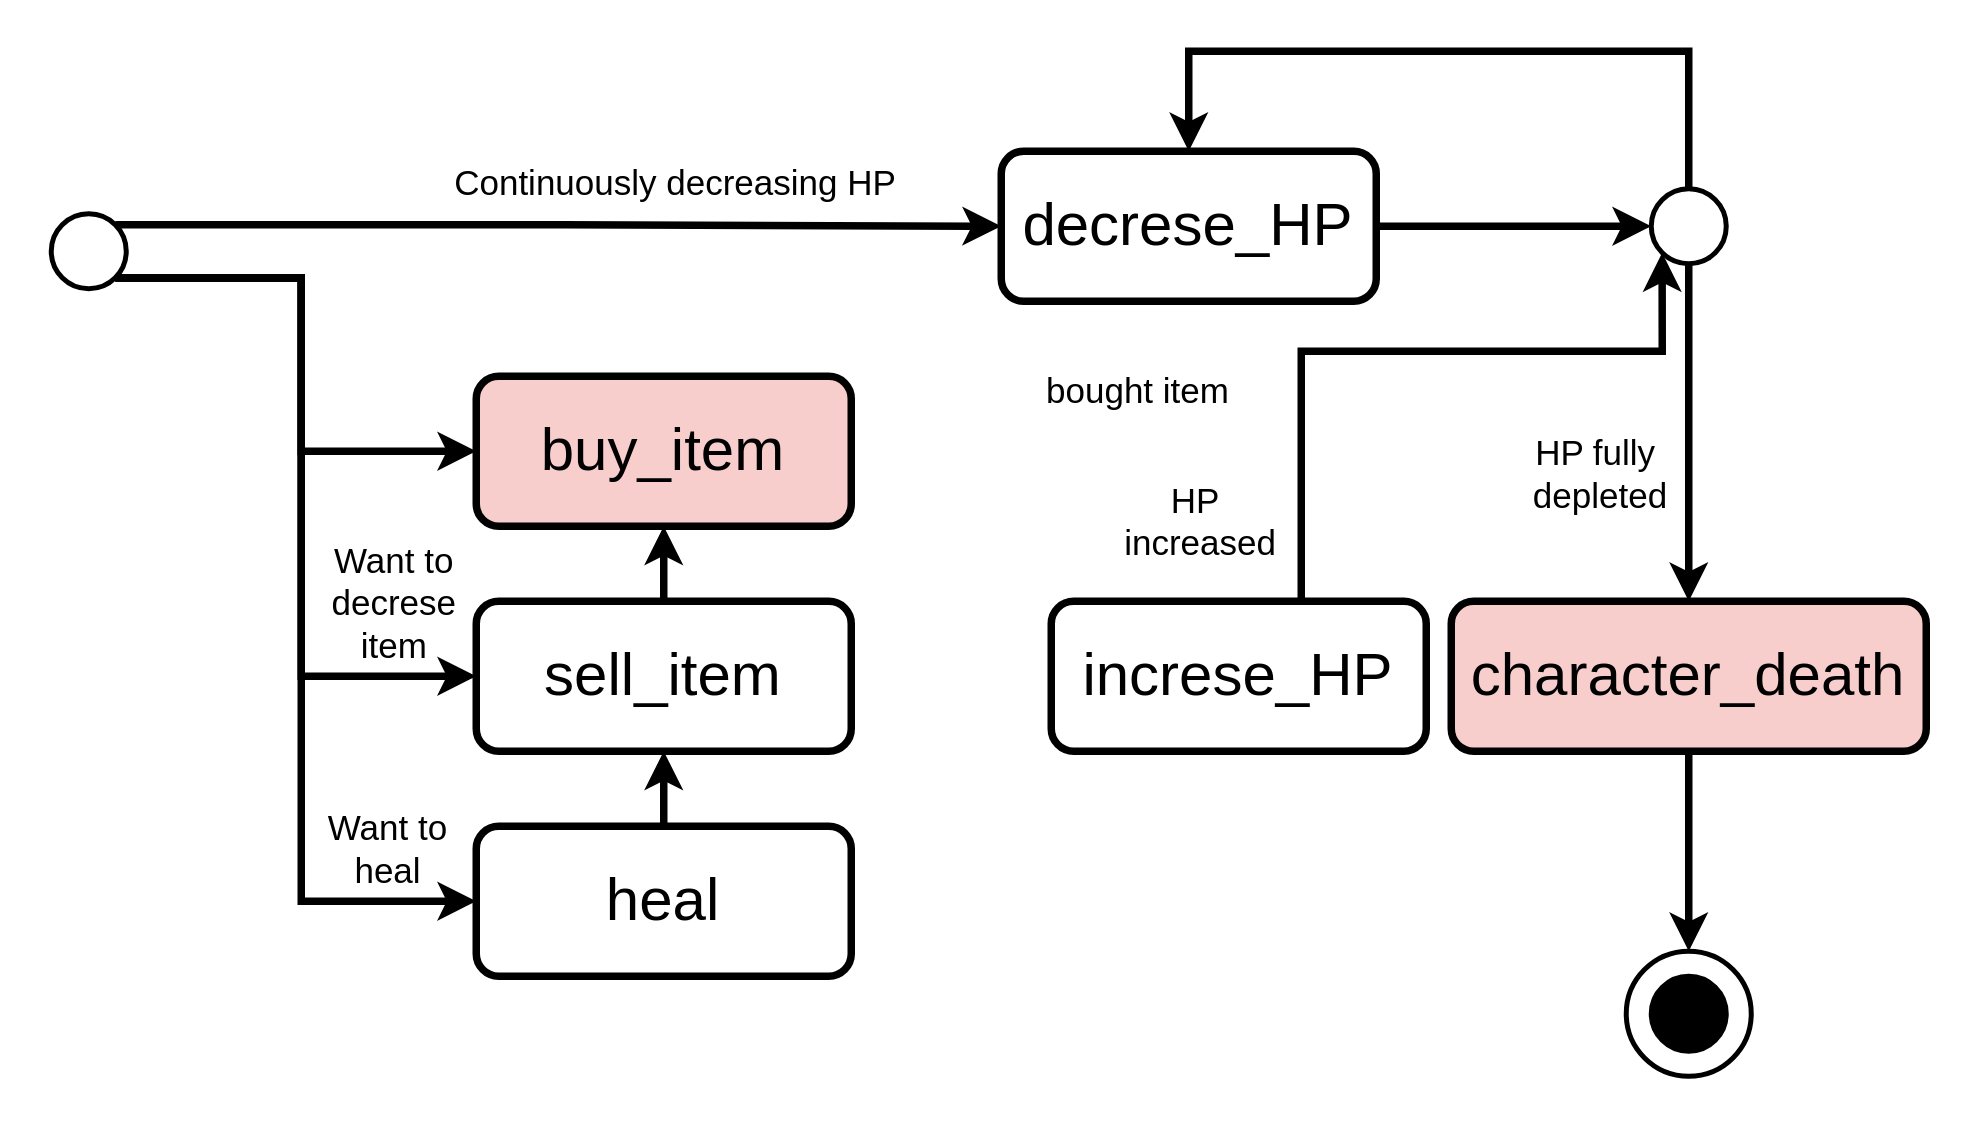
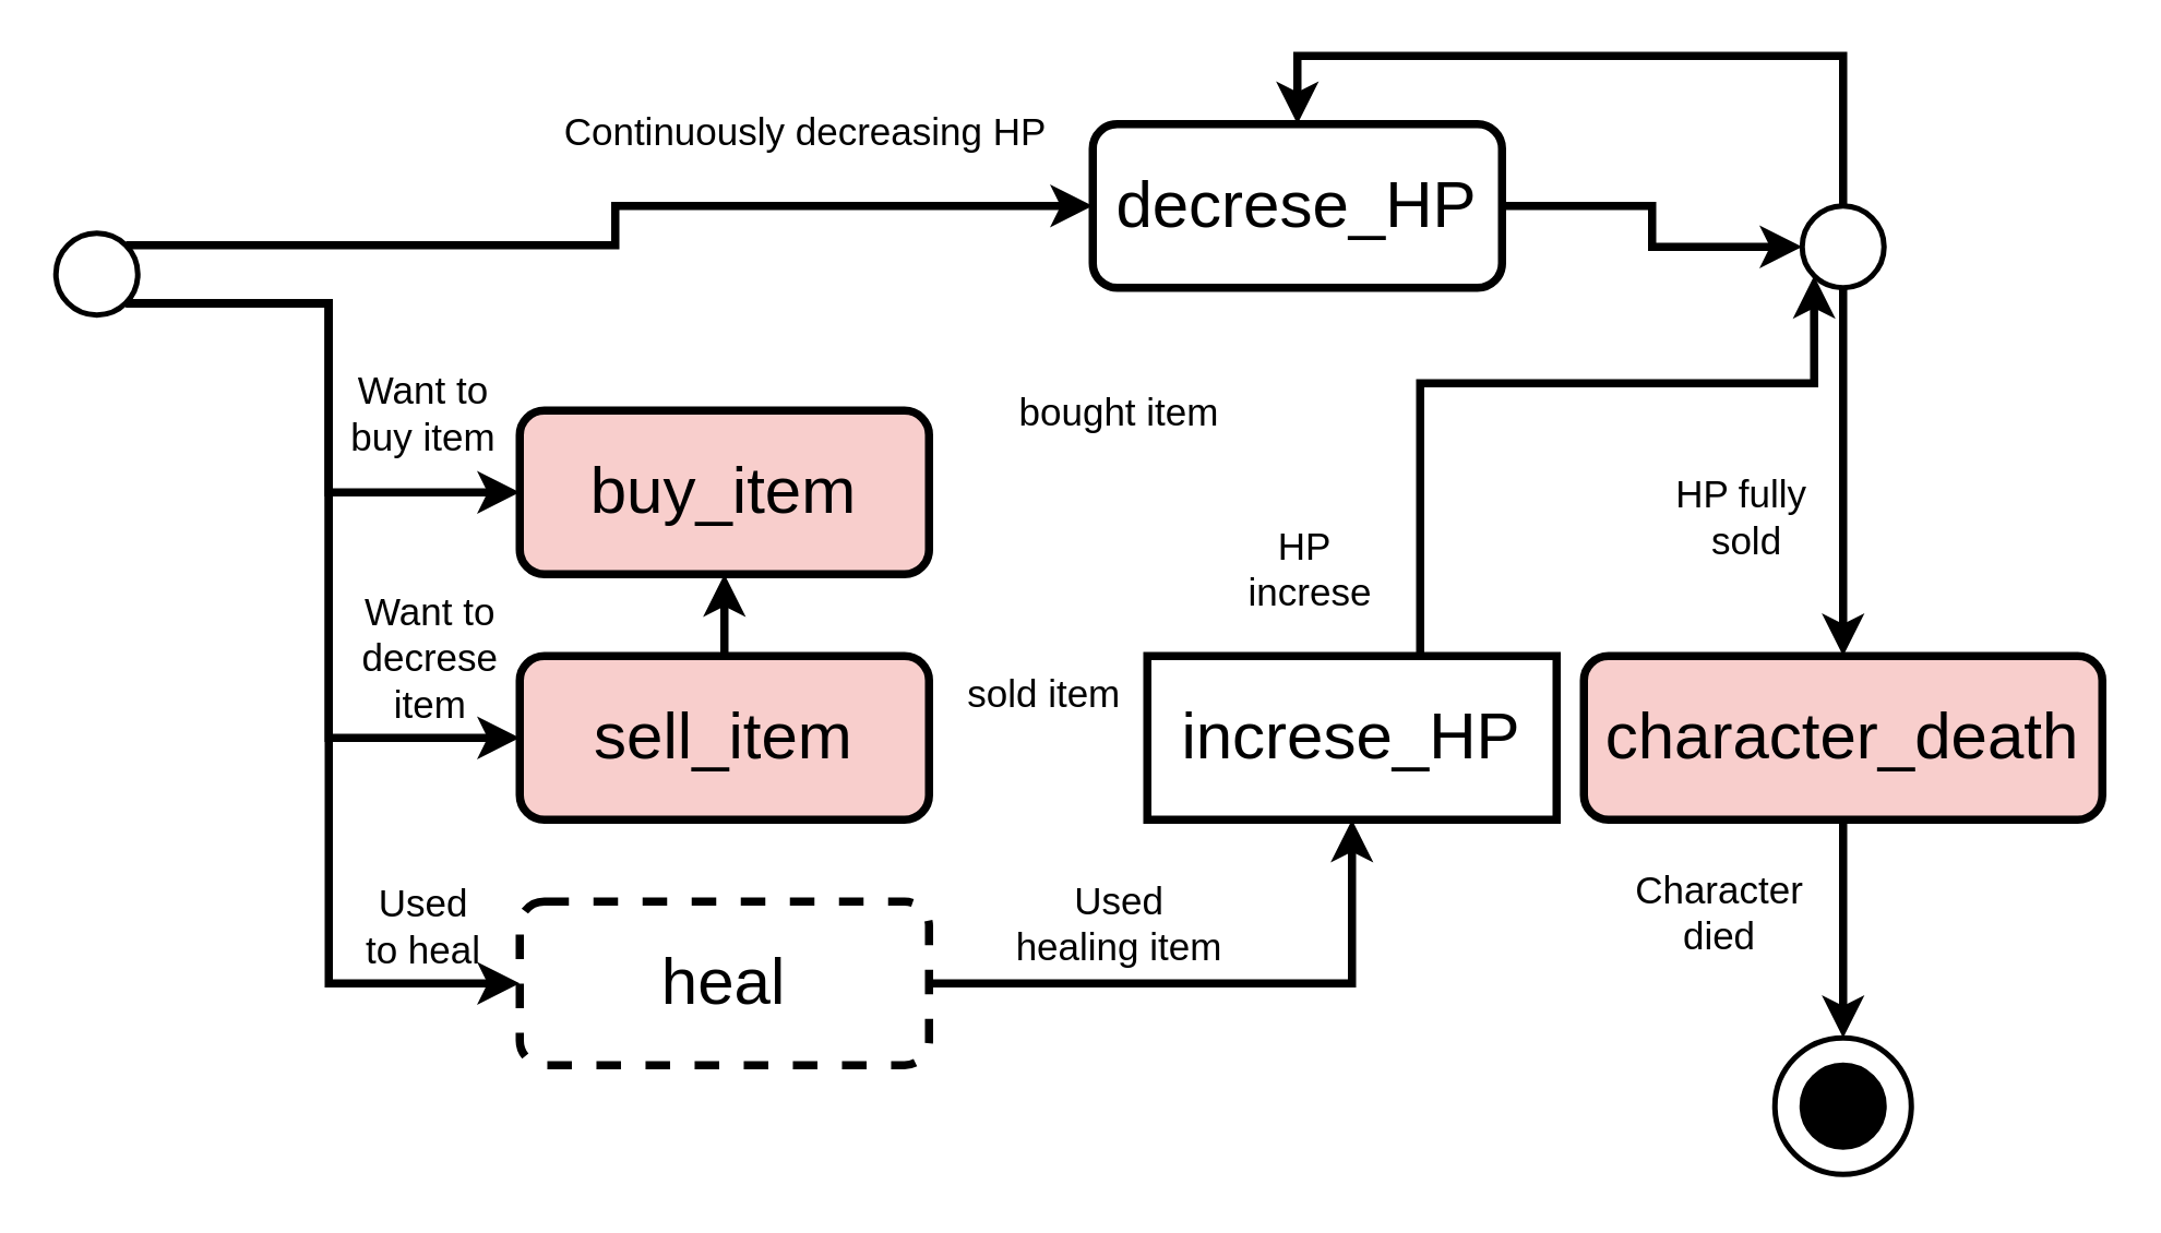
  <mxCell id="0" />
  <mxCell id="1" parent="0" />
  <mxCell id="2" style="edgeStyle=orthogonalEdgeStyle;rounded=0;orthogonalLoop=1;jettySize=auto;html=1;exitX=0.855;exitY=0.145;exitDx=0;exitDy=0;exitPerimeter=0;entryX=0;entryY=0.5;entryDx=0;entryDy=0;fontSize=24;strokeWidth=3;" parent="1" source="4" target="8" edge="1"><mxGeometry relative="1" as="geometry" /></mxCell>
  <mxCell id="3" style="edgeStyle=orthogonalEdgeStyle;rounded=0;orthogonalLoop=1;jettySize=auto;html=1;exitX=0.855;exitY=0.855;exitDx=0;exitDy=0;exitPerimeter=0;fontSize=24;strokeWidth=3;entryX=0;entryY=0.5;entryDx=0;entryDy=0;" parent="1" source="4" target="12" edge="1"><mxGeometry relative="1" as="geometry"><mxPoint x="270" y="140" as="targetPoint" /></mxGeometry></mxCell>
  <mxCell id="4" value="" style="strokeWidth=2;html=1;shape=mxgraph.flowchart.start_2;whiteSpace=wrap;" parent="1" vertex="1"><mxGeometry x="20" y="85" width="30" height="30" as="geometry" /></mxCell>
  <mxCell id="5" value="" style="strokeWidth=2;html=1;shape=mxgraph.flowchart.start_2;whiteSpace=wrap;" parent="1" vertex="1"><mxGeometry x="650" y="380" width="50" height="50" as="geometry" /></mxCell>
  <mxCell id="6" value="" style="strokeWidth=2;html=1;shape=mxgraph.flowchart.start_2;whiteSpace=wrap;fillColor=#000000;" parent="1" vertex="1"><mxGeometry x="660" y="390" width="30" height="30" as="geometry" /></mxCell>
  <mxCell id="7" style="edgeStyle=orthogonalEdgeStyle;rounded=0;orthogonalLoop=1;jettySize=auto;html=1;exitX=1;exitY=0.5;exitDx=0;exitDy=0;entryX=0;entryY=0.5;entryDx=0;entryDy=0;fontSize=24;strokeWidth=3;entryPerimeter=0;" parent="1" source="8" target="11" edge="1"><mxGeometry relative="1" as="geometry"><mxPoint x="540" y="90" as="targetPoint" /></mxGeometry></mxCell>
- <mxCell id="8" value="&lt;div&gt;&lt;span style=&quot;font-size: 24px&quot;&gt;decrese_HP&lt;/span&gt;&lt;/div&gt;" style="rounded=1;whiteSpace=wrap;html=1;fillColor=#FFFFFF;strokeWidth=3;" parent="1" vertex="1"><mxGeometry x="400" y="60" width="150" height="60" as="geometry" /></mxCell>
+ <mxCell id="8" value="&lt;div&gt;&lt;span style=&quot;font-size: 24px&quot;&gt;decrese_HP&lt;/span&gt;&lt;/div&gt;" style="rounded=1;whiteSpace=wrap;html=1;fillColor=#FFFFFF;strokeWidth=3;" parent="1" vertex="1"><mxGeometry x="400" y="45" width="150" height="60" as="geometry" /></mxCell>
  <mxCell id="9" style="edgeStyle=orthogonalEdgeStyle;rounded=0;orthogonalLoop=1;jettySize=auto;html=1;entryX=0.5;entryY=0;entryDx=0;entryDy=0;strokeWidth=3;exitX=0.5;exitY=0.167;exitDx=0;exitDy=0;exitPerimeter=0;" parent="1" source="11" target="8" edge="1"><mxGeometry relative="1" as="geometry"><Array as="points"><mxPoint x="675" y="20" /><mxPoint x="475" y="20" /></Array></mxGeometry></mxCell>
  <mxCell id="10" style="edgeStyle=orthogonalEdgeStyle;rounded=0;orthogonalLoop=1;jettySize=auto;html=1;entryX=0.5;entryY=0;entryDx=0;entryDy=0;strokeWidth=3;" parent="1" source="11" target="17" edge="1"><mxGeometry relative="1" as="geometry" /></mxCell>
  <mxCell id="11" value="" style="strokeWidth=2;html=1;shape=mxgraph.flowchart.start_2;whiteSpace=wrap;" parent="1" vertex="1"><mxGeometry x="660" y="75" width="30" height="30" as="geometry" /></mxCell>
  <mxCell id="12" value="&lt;span style=&quot;font-size: 24px&quot;&gt;buy_item&lt;/span&gt;" style="rounded=1;whiteSpace=wrap;html=1;fillColor=#f8cecc;strokeWidth=3;" parent="1" vertex="1"><mxGeometry x="190" y="150" width="150" height="60" as="geometry" /></mxCell>
  <mxCell id="13" style="edgeStyle=orthogonalEdgeStyle;rounded=0;orthogonalLoop=1;jettySize=auto;html=1;strokeWidth=3;" parent="1" source="14" target="12" edge="1"><mxGeometry relative="1" as="geometry" /></mxCell>
- <mxCell id="14" value="&lt;span style=&quot;font-size: 24px&quot;&gt;sell_item&lt;/span&gt;" style="rounded=1;whiteSpace=wrap;html=1;fillColor=#FFFFFF;strokeWidth=3;" parent="1" vertex="1"><mxGeometry x="190" y="240" width="150" height="60" as="geometry" /></mxCell>
+ <mxCell id="14" value="&lt;span style=&quot;font-size: 24px&quot;&gt;sell_item&lt;/span&gt;" style="rounded=1;whiteSpace=wrap;html=1;fillColor=#f8cecc;strokeWidth=3;" parent="1" vertex="1"><mxGeometry x="190" y="240" width="150" height="60" as="geometry" /></mxCell>
  <mxCell id="15" style="edgeStyle=orthogonalEdgeStyle;rounded=0;orthogonalLoop=1;jettySize=auto;html=1;exitX=0.855;exitY=0.855;exitDx=0;exitDy=0;exitPerimeter=0;fontSize=24;strokeWidth=3;entryX=0;entryY=0.5;entryDx=0;entryDy=0;" parent="1" source="4" target="14" edge="1"><mxGeometry relative="1" as="geometry"><mxPoint x="80" y="220" as="sourcePoint" /><mxPoint x="224.35" y="289.35" as="targetPoint" /><Array as="points"><mxPoint x="120" y="111" /><mxPoint x="120" y="270" /></Array></mxGeometry></mxCell>
  <mxCell id="16" style="edgeStyle=orthogonalEdgeStyle;rounded=0;orthogonalLoop=1;jettySize=auto;html=1;entryX=0.5;entryY=0;entryDx=0;entryDy=0;entryPerimeter=0;strokeWidth=3;" parent="1" source="17" target="5" edge="1"><mxGeometry relative="1" as="geometry" /></mxCell>
  <mxCell id="17" value="&lt;span style=&quot;font-size: 24px&quot;&gt;character_death&lt;/span&gt;" style="rounded=1;whiteSpace=wrap;html=1;fillColor=#f8cecc;strokeWidth=3;" parent="1" vertex="1"><mxGeometry x="580" y="240" width="190" height="60" as="geometry" /></mxCell>
- <mxCell id="18" style="edgeStyle=orthogonalEdgeStyle;rounded=0;orthogonalLoop=1;jettySize=auto;html=1;strokeWidth=3;" parent="1" source="19" target="14" edge="1"><mxGeometry relative="1" as="geometry" /></mxCell>
- <mxCell id="19" value="&lt;span style=&quot;font-size: 24px&quot;&gt;heal&lt;/span&gt;" style="rounded=1;whiteSpace=wrap;html=1;fillColor=#FFFFFF;strokeWidth=3;" parent="1" vertex="1"><mxGeometry x="190" y="330" width="150" height="60" as="geometry" /></mxCell>
+ <mxCell id="18" style="edgeStyle=orthogonalEdgeStyle;rounded=0;orthogonalLoop=1;jettySize=auto;html=1;entryX=0.5;entryY=1;entryDx=0;entryDy=0;strokeWidth=3;" parent="1" source="19" target="22" edge="1"><mxGeometry relative="1" as="geometry" /></mxCell>
+ <mxCell id="19" value="&lt;span style=&quot;font-size: 24px&quot;&gt;heal&lt;/span&gt;" style="rounded=1;whiteSpace=wrap;html=1;fillColor=#FFFFFF;strokeWidth=3;dashed=1;" parent="1" vertex="1"><mxGeometry x="190" y="330" width="150" height="60" as="geometry" /></mxCell>
  <mxCell id="20" style="edgeStyle=orthogonalEdgeStyle;rounded=0;orthogonalLoop=1;jettySize=auto;html=1;exitX=0.855;exitY=0.855;exitDx=0;exitDy=0;exitPerimeter=0;fontSize=24;strokeWidth=3;entryX=0;entryY=0.5;entryDx=0;entryDy=0;" parent="1" source="4" target="19" edge="1"><mxGeometry relative="1" as="geometry"><mxPoint x="100" y="340" as="sourcePoint" /><mxPoint x="244.35" y="499.35" as="targetPoint" /><Array as="points"><mxPoint x="120" y="111" /><mxPoint x="120" y="360" /></Array></mxGeometry></mxCell>
  <mxCell id="21" style="edgeStyle=orthogonalEdgeStyle;rounded=0;orthogonalLoop=1;jettySize=auto;html=1;entryX=0.145;entryY=0.855;entryDx=0;entryDy=0;entryPerimeter=0;strokeWidth=3;" parent="1" source="22" target="11" edge="1"><mxGeometry relative="1" as="geometry"><Array as="points"><mxPoint x="520" y="140" /><mxPoint x="664" y="140" /></Array></mxGeometry></mxCell>
- <mxCell id="22" value="&lt;div&gt;&lt;span style=&quot;font-size: 24px&quot;&gt;increse_HP&lt;/span&gt;&lt;/div&gt;" style="rounded=1;whiteSpace=wrap;html=1;fillColor=#FFFFFF;strokeWidth=3;" parent="1" vertex="1"><mxGeometry x="420" y="240" width="150" height="60" as="geometry" /></mxCell>
- <mxCell id="23" value="&lt;span style=&quot;font-size: 14px&quot;&gt;Continuously decreasing&amp;nbsp;HP&lt;/span&gt;" style="text;html=1;strokeColor=none;fillColor=none;align=center;verticalAlign=middle;whiteSpace=wrap;rounded=0;" vertex="1" parent="1"><mxGeometry x="180" y="60" width="180" height="25" as="geometry" /></mxCell>
- <mxCell id="24" value="&lt;span style=&quot;font-size: 14px&quot;&gt;HP fully&amp;nbsp;&lt;br&gt;&lt;/span&gt;&lt;span style=&quot;font-size: 14px&quot;&gt;depleted&lt;/span&gt;" style="text;html=1;strokeColor=none;fillColor=none;align=center;verticalAlign=middle;whiteSpace=wrap;rounded=0;" vertex="1" parent="1"><mxGeometry x="610" y="163.75" width="60" height="50" as="geometry" /></mxCell>
- <mxCell id="26" value="&lt;span style=&quot;font-size: 14px&quot;&gt;Want to heal&lt;/span&gt;" style="text;html=1;strokeColor=none;fillColor=none;align=center;verticalAlign=middle;whiteSpace=wrap;rounded=0;" vertex="1" parent="1"><mxGeometry x="130" y="312.5" width="50" height="52.5" as="geometry" /></mxCell>
+ <mxCell id="22" value="&lt;div&gt;&lt;span style=&quot;font-size: 24px&quot;&gt;increse_HP&lt;/span&gt;&lt;/div&gt;" style="whiteSpace=wrap;html=1;fillColor=#FFFFFF;strokeWidth=3;rounded=0;" parent="1" vertex="1"><mxGeometry x="420" y="240" width="150" height="60" as="geometry" /></mxCell>
+ <mxCell id="23" value="&lt;span style=&quot;font-size: 14px&quot;&gt;Continuously decreasing&amp;nbsp;HP&lt;/span&gt;" style="text;html=1;strokeColor=none;fillColor=none;align=center;verticalAlign=middle;whiteSpace=wrap;rounded=0;" vertex="1" parent="1"><mxGeometry x="205" y="35" width="180" height="25" as="geometry" /></mxCell>
+ <mxCell id="24" value="&lt;span style=&quot;font-size: 14px&quot;&gt;HP fully&amp;nbsp;&lt;br&gt;&lt;/span&gt;&lt;span style=&quot;font-size: 14px&quot;&gt;sold&lt;/span&gt;" style="text;html=1;strokeColor=none;fillColor=none;align=center;verticalAlign=middle;whiteSpace=wrap;rounded=0;" vertex="1" parent="1"><mxGeometry x="610" y="163.75" width="60" height="50" as="geometry" /></mxCell>
+ <mxCell id="25" value="&lt;span style=&quot;font-size: 14px&quot;&gt;Character died&lt;/span&gt;" style="text;html=1;strokeColor=none;fillColor=none;align=center;verticalAlign=middle;whiteSpace=wrap;rounded=0;" vertex="1" parent="1"><mxGeometry x="590" y="312.5" width="80" height="43.75" as="geometry" /></mxCell>
+ <mxCell id="26" value="&lt;span style=&quot;font-size: 14px&quot;&gt;Used to heal&lt;/span&gt;" style="text;html=1;strokeColor=none;fillColor=none;align=center;verticalAlign=middle;whiteSpace=wrap;rounded=0;" vertex="1" parent="1"><mxGeometry x="130" y="312.5" width="50" height="52.5" as="geometry" /></mxCell>
+ <mxCell id="27" value="&lt;span style=&quot;font-size: 14px&quot;&gt;Used healing item&lt;/span&gt;" style="text;html=1;strokeColor=none;fillColor=none;align=center;verticalAlign=middle;whiteSpace=wrap;rounded=0;" vertex="1" parent="1"><mxGeometry x="370" y="310" width="80" height="55" as="geometry" /></mxCell>
  <mxCell id="28" value="&lt;span style=&quot;font-size: 14px&quot;&gt;Want to decrese item&lt;/span&gt;" style="text;html=1;strokeColor=none;fillColor=none;align=center;verticalAlign=middle;whiteSpace=wrap;rounded=0;" vertex="1" parent="1"><mxGeometry x="130" y="210" width="55" height="62.5" as="geometry" /></mxCell>
- <mxCell id="30" value="&lt;span style=&quot;font-size: 14px&quot;&gt;bought item&lt;/span&gt;" style="text;html=1;strokeColor=none;fillColor=none;align=center;verticalAlign=middle;whiteSpace=wrap;rounded=0;" vertex="1" parent="1"><mxGeometry x="410" y="143.75" width="90" height="25" as="geometry" /></mxCell>
- <mxCell id="32" value="&lt;span style=&quot;font-size: 14px&quot;&gt;HP&amp;nbsp;&lt;br&gt;&lt;/span&gt;&lt;span style=&quot;font-size: 14px&quot;&gt;increased&lt;/span&gt;" style="text;html=1;strokeColor=none;fillColor=none;align=center;verticalAlign=middle;whiteSpace=wrap;rounded=0;" vertex="1" parent="1"><mxGeometry x="450" y="182.5" width="60" height="50" as="geometry" /></mxCell>
+ <mxCell id="29" value="&lt;span style=&quot;font-size: 14px&quot;&gt;Want to buy item&lt;/span&gt;" style="text;html=1;strokeColor=none;fillColor=none;align=center;verticalAlign=middle;whiteSpace=wrap;rounded=0;" vertex="1" parent="1"><mxGeometry x="125" y="120" width="60" height="62.5" as="geometry" /></mxCell>
+ <mxCell id="30" value="&lt;span style=&quot;font-size: 14px&quot;&gt;bought item&lt;/span&gt;" style="text;html=1;strokeColor=none;fillColor=none;align=center;verticalAlign=middle;whiteSpace=wrap;rounded=0;" vertex="1" parent="1"><mxGeometry x="365" y="138.75" width="90" height="25" as="geometry" /></mxCell>
+ <mxCell id="31" value="&lt;span style=&quot;font-size: 14px&quot;&gt;sold item&lt;/span&gt;" style="text;html=1;strokeColor=none;fillColor=none;align=center;verticalAlign=middle;whiteSpace=wrap;rounded=0;" vertex="1" parent="1"><mxGeometry x="350" y="240" width="65" height="27.5" as="geometry" /></mxCell>
+ <mxCell id="32" value="&lt;span style=&quot;font-size: 14px&quot;&gt;HP&amp;nbsp;&lt;br&gt;&lt;/span&gt;&lt;span style=&quot;font-size: 14px&quot;&gt;increse&lt;/span&gt;" style="text;html=1;strokeColor=none;fillColor=none;align=center;verticalAlign=middle;whiteSpace=wrap;rounded=0;" vertex="1" parent="1"><mxGeometry x="450" y="182.5" width="60" height="50" as="geometry" /></mxCell>
